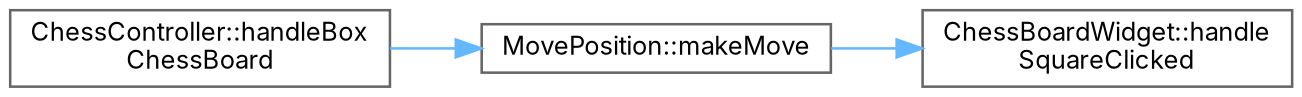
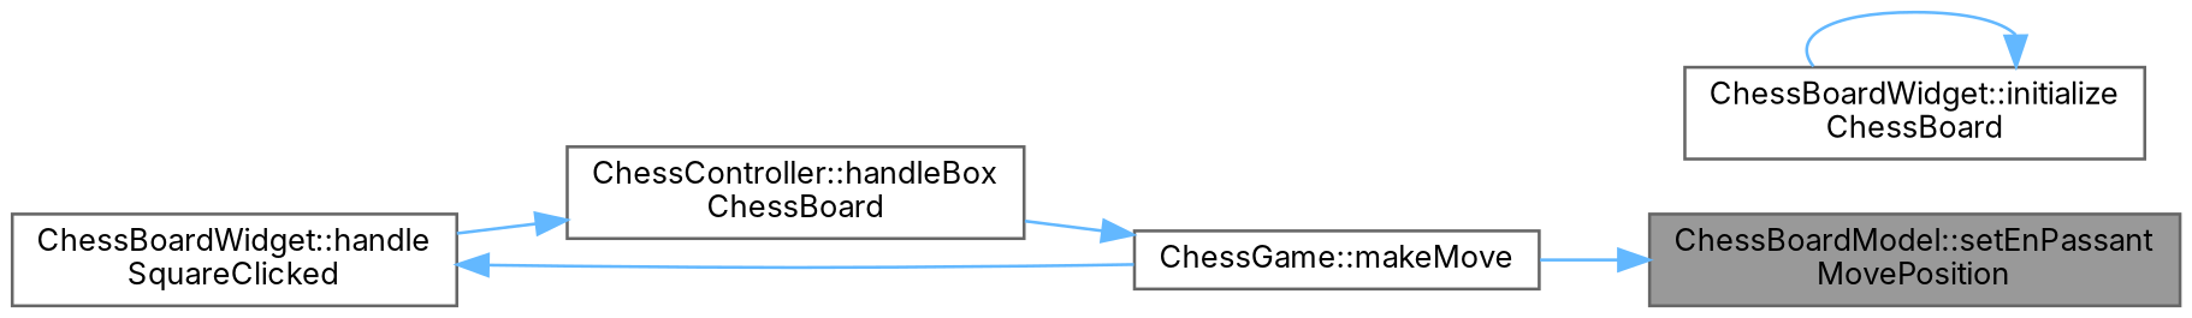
  digraph {
    fontname=Inter
    rankdir=RL
    node [color=grey40 fillcolor=white fontname=Inter fontsize=10 shape=box style=filled]
    edge [color=steelblue1 dir=back fontname=Inter fontsize=10 labelfontname=Helvetica labelfontsize=10 style=solid]
-   n2 [height=0.2 label="MovePosition::makeMove" width=0.4]
+   n1 [color=gray40 fillcolor=grey60 fontcolor=black height=0.2 label="ChessBoardModel::setEnPassant\lMovePosition" width=0.4]
+   n2 [height=0.2 label="ChessGame::makeMove" width=0.4]
    n3 [height=0.2 label="ChessController::handleBox\lChessBoard" width=0.4]
    n4 [height=0.2 label="ChessBoardWidget::handle\lSquareClicked" width=0.4]
+   n5 [height=0.2 label="ChessBoardWidget::initialize\lChessBoard" width=0.4]
+   n1 -> n2
    n2 -> n3
+   n3 -> n4
    n4 -> n2
+   n5 -> n5
  }
